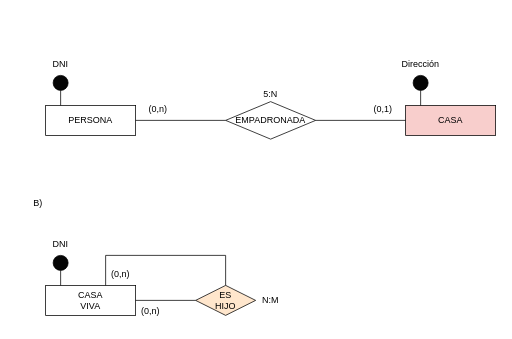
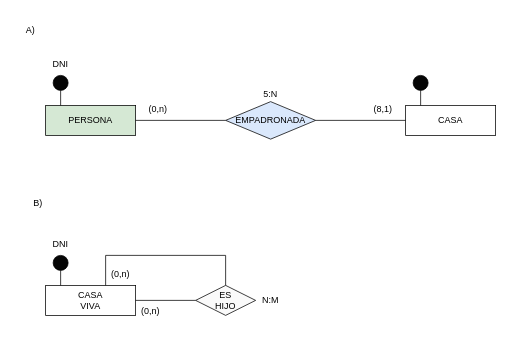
  <mxCell id="0" />
  <mxCell id="1" parent="0" />
- <mxCell id="2" value="PERSONA" style="rounded=0;whiteSpace=wrap;html=1;" parent="1" vertex="1"><mxGeometry x="60" y="140" width="120" height="40" as="geometry" /></mxCell>
- <mxCell id="3" value="CASA" style="rounded=0;whiteSpace=wrap;html=1;fillColor=#f8cecc;" parent="1" vertex="1"><mxGeometry x="540" y="140" width="120" height="40" as="geometry" /></mxCell>
- <mxCell id="4" value="EMPADRONADA" style="rhombus;whiteSpace=wrap;html=1;" parent="1" vertex="1"><mxGeometry x="300" y="135" width="120" height="50" as="geometry" /></mxCell>
+ <mxCell id="2" value="PERSONA" style="rounded=0;whiteSpace=wrap;html=1;fillColor=#d5e8d4;" parent="1" vertex="1"><mxGeometry x="60" y="140" width="120" height="40" as="geometry" /></mxCell>
+ <mxCell id="3" value="CASA" style="rounded=0;whiteSpace=wrap;html=1;" parent="1" vertex="1"><mxGeometry x="540" y="140" width="120" height="40" as="geometry" /></mxCell>
+ <mxCell id="4" value="EMPADRONADA" style="rhombus;whiteSpace=wrap;html=1;fillColor=#dae8fc;" parent="1" vertex="1"><mxGeometry x="300" y="135" width="120" height="50" as="geometry" /></mxCell>
  <mxCell id="5" value="" style="endArrow=none;html=1;rounded=0;exitX=1;exitY=0.5;exitDx=0;exitDy=0;" parent="1" source="2" edge="1"><mxGeometry width="50" height="50" relative="1" as="geometry"><mxPoint x="250" y="210" as="sourcePoint" /><mxPoint x="300" y="160" as="targetPoint" /></mxGeometry></mxCell>
  <mxCell id="6" value="" style="endArrow=none;html=1;rounded=0;exitX=1;exitY=0.5;exitDx=0;exitDy=0;" parent="1" source="4" edge="1"><mxGeometry width="50" height="50" relative="1" as="geometry"><mxPoint x="490" y="210" as="sourcePoint" /><mxPoint x="540" y="160" as="targetPoint" /></mxGeometry></mxCell>
  <mxCell id="7" value="(0,n)" style="text;html=1;strokeColor=none;fillColor=none;align=center;verticalAlign=middle;whiteSpace=wrap;rounded=0;" parent="1" vertex="1"><mxGeometry x="180" y="130" width="60" height="30" as="geometry" /></mxCell>
- <mxCell id="8" value="(0,1)" style="text;html=1;strokeColor=none;fillColor=none;align=center;verticalAlign=middle;whiteSpace=wrap;rounded=0;" parent="1" vertex="1"><mxGeometry x="480" y="130" width="60" height="30" as="geometry" /></mxCell>
+ <mxCell id="8" value="(8,1)" style="text;html=1;strokeColor=none;fillColor=none;align=center;verticalAlign=middle;whiteSpace=wrap;rounded=0;" parent="1" vertex="1"><mxGeometry x="480" y="130" width="60" height="30" as="geometry" /></mxCell>
  <mxCell id="9" value="" style="endArrow=none;html=1;rounded=0;" parent="1" edge="1"><mxGeometry width="50" height="50" relative="1" as="geometry"><mxPoint x="80" y="140" as="sourcePoint" /><mxPoint x="80" y="120" as="targetPoint" /></mxGeometry></mxCell>
  <mxCell id="10" value="" style="ellipse;whiteSpace=wrap;html=1;aspect=fixed;fillColor=#050505;" parent="1" vertex="1"><mxGeometry x="70" y="100" width="20" height="20" as="geometry" /></mxCell>
  <mxCell id="11" value="DNI" style="text;html=1;strokeColor=none;fillColor=none;align=center;verticalAlign=middle;whiteSpace=wrap;rounded=0;" parent="1" vertex="1"><mxGeometry x="50" y="70" width="60" height="30" as="geometry" /></mxCell>
  <mxCell id="12" value="" style="endArrow=none;html=1;rounded=0;" parent="1" edge="1"><mxGeometry width="50" height="50" relative="1" as="geometry"><mxPoint x="560" y="140" as="sourcePoint" /><mxPoint x="560" y="120" as="targetPoint" /></mxGeometry></mxCell>
  <mxCell id="13" value="" style="ellipse;whiteSpace=wrap;html=1;aspect=fixed;fillColor=#050505;" parent="1" vertex="1"><mxGeometry x="550" y="100" width="20" height="20" as="geometry" /></mxCell>
- <mxCell id="14" value="Dirección" style="text;html=1;strokeColor=none;fillColor=none;align=center;verticalAlign=middle;whiteSpace=wrap;rounded=0;" parent="1" vertex="1"><mxGeometry x="530" y="70" width="60" height="30" as="geometry" /></mxCell>
  <mxCell id="15" value="5:N" style="text;html=1;strokeColor=none;fillColor=none;align=center;verticalAlign=middle;whiteSpace=wrap;rounded=0;" parent="1" vertex="1"><mxGeometry x="330" y="110" width="60" height="30" as="geometry" /></mxCell>
+ <mxCell id="16" value="A)" style="text;html=1;strokeColor=none;fillColor=none;align=center;verticalAlign=middle;whiteSpace=wrap;rounded=0;" parent="1" vertex="1"><mxGeometry x="20" y="20" width="40" height="40" as="geometry" /></mxCell>
  <mxCell id="17" value="B)" style="text;html=1;strokeColor=none;fillColor=none;align=center;verticalAlign=middle;whiteSpace=wrap;rounded=0;" parent="1" vertex="1"><mxGeometry x="30" y="250" width="40" height="40" as="geometry" /></mxCell>
  <mxCell id="18" value="CASA&lt;br&gt;VIVA" style="rounded=0;whiteSpace=wrap;html=1;" parent="1" vertex="1"><mxGeometry x="60" y="380" width="120" height="40" as="geometry" /></mxCell>
  <mxCell id="19" value="" style="endArrow=none;html=1;rounded=0;" parent="1" edge="1"><mxGeometry width="50" height="50" relative="1" as="geometry"><mxPoint x="80" y="380" as="sourcePoint" /><mxPoint x="80" y="360" as="targetPoint" /></mxGeometry></mxCell>
  <mxCell id="20" value="" style="ellipse;whiteSpace=wrap;html=1;aspect=fixed;fillColor=#050505;" parent="1" vertex="1"><mxGeometry x="70" y="340" width="20" height="20" as="geometry" /></mxCell>
  <mxCell id="21" value="DNI" style="text;html=1;strokeColor=none;fillColor=none;align=center;verticalAlign=middle;whiteSpace=wrap;rounded=0;" parent="1" vertex="1"><mxGeometry x="50" y="310" width="60" height="30" as="geometry" /></mxCell>
- <mxCell id="22" value="ES&lt;br&gt;HIJO" style="rhombus;whiteSpace=wrap;html=1;fillColor=#ffe6cc;" parent="1" vertex="1"><mxGeometry x="260" y="380" width="80" height="40" as="geometry" /></mxCell>
+ <mxCell id="22" value="ES&lt;br&gt;HIJO" style="rhombus;whiteSpace=wrap;html=1;fillColor=#FAFAFA;" parent="1" vertex="1"><mxGeometry x="260" y="380" width="80" height="40" as="geometry" /></mxCell>
  <mxCell id="23" value="" style="endArrow=none;html=1;rounded=0;" parent="1" edge="1"><mxGeometry width="50" height="50" relative="1" as="geometry"><mxPoint x="300" y="380" as="sourcePoint" /><mxPoint x="300" y="340" as="targetPoint" /></mxGeometry></mxCell>
  <mxCell id="24" value="" style="endArrow=none;html=1;rounded=0;" parent="1" edge="1"><mxGeometry width="50" height="50" relative="1" as="geometry"><mxPoint x="140" y="340" as="sourcePoint" /><mxPoint x="300" y="340" as="targetPoint" /></mxGeometry></mxCell>
  <mxCell id="25" value="" style="endArrow=none;html=1;rounded=0;" parent="1" edge="1"><mxGeometry width="50" height="50" relative="1" as="geometry"><mxPoint x="140" y="380" as="sourcePoint" /><mxPoint x="140" y="340" as="targetPoint" /></mxGeometry></mxCell>
  <mxCell id="26" value="(0,n)" style="text;html=1;strokeColor=none;fillColor=none;align=center;verticalAlign=middle;whiteSpace=wrap;rounded=0;" parent="1" vertex="1"><mxGeometry x="130" y="350" width="60" height="30" as="geometry" /></mxCell>
  <mxCell id="27" value="" style="endArrow=none;html=1;rounded=0;entryX=0;entryY=0.5;entryDx=0;entryDy=0;" parent="1" target="22" edge="1"><mxGeometry width="50" height="50" relative="1" as="geometry"><mxPoint x="180" y="400" as="sourcePoint" /><mxPoint x="230" y="350" as="targetPoint" /></mxGeometry></mxCell>
  <mxCell id="28" value="N:M" style="text;html=1;strokeColor=none;fillColor=none;align=center;verticalAlign=middle;whiteSpace=wrap;rounded=0;" parent="1" vertex="1"><mxGeometry x="330" y="385" width="60" height="30" as="geometry" /></mxCell>
  <mxCell id="29" value="(0,n)" style="text;html=1;strokeColor=none;fillColor=none;align=center;verticalAlign=middle;whiteSpace=wrap;rounded=0;" parent="1" vertex="1"><mxGeometry x="170" y="400" width="60" height="30" as="geometry" /></mxCell>
